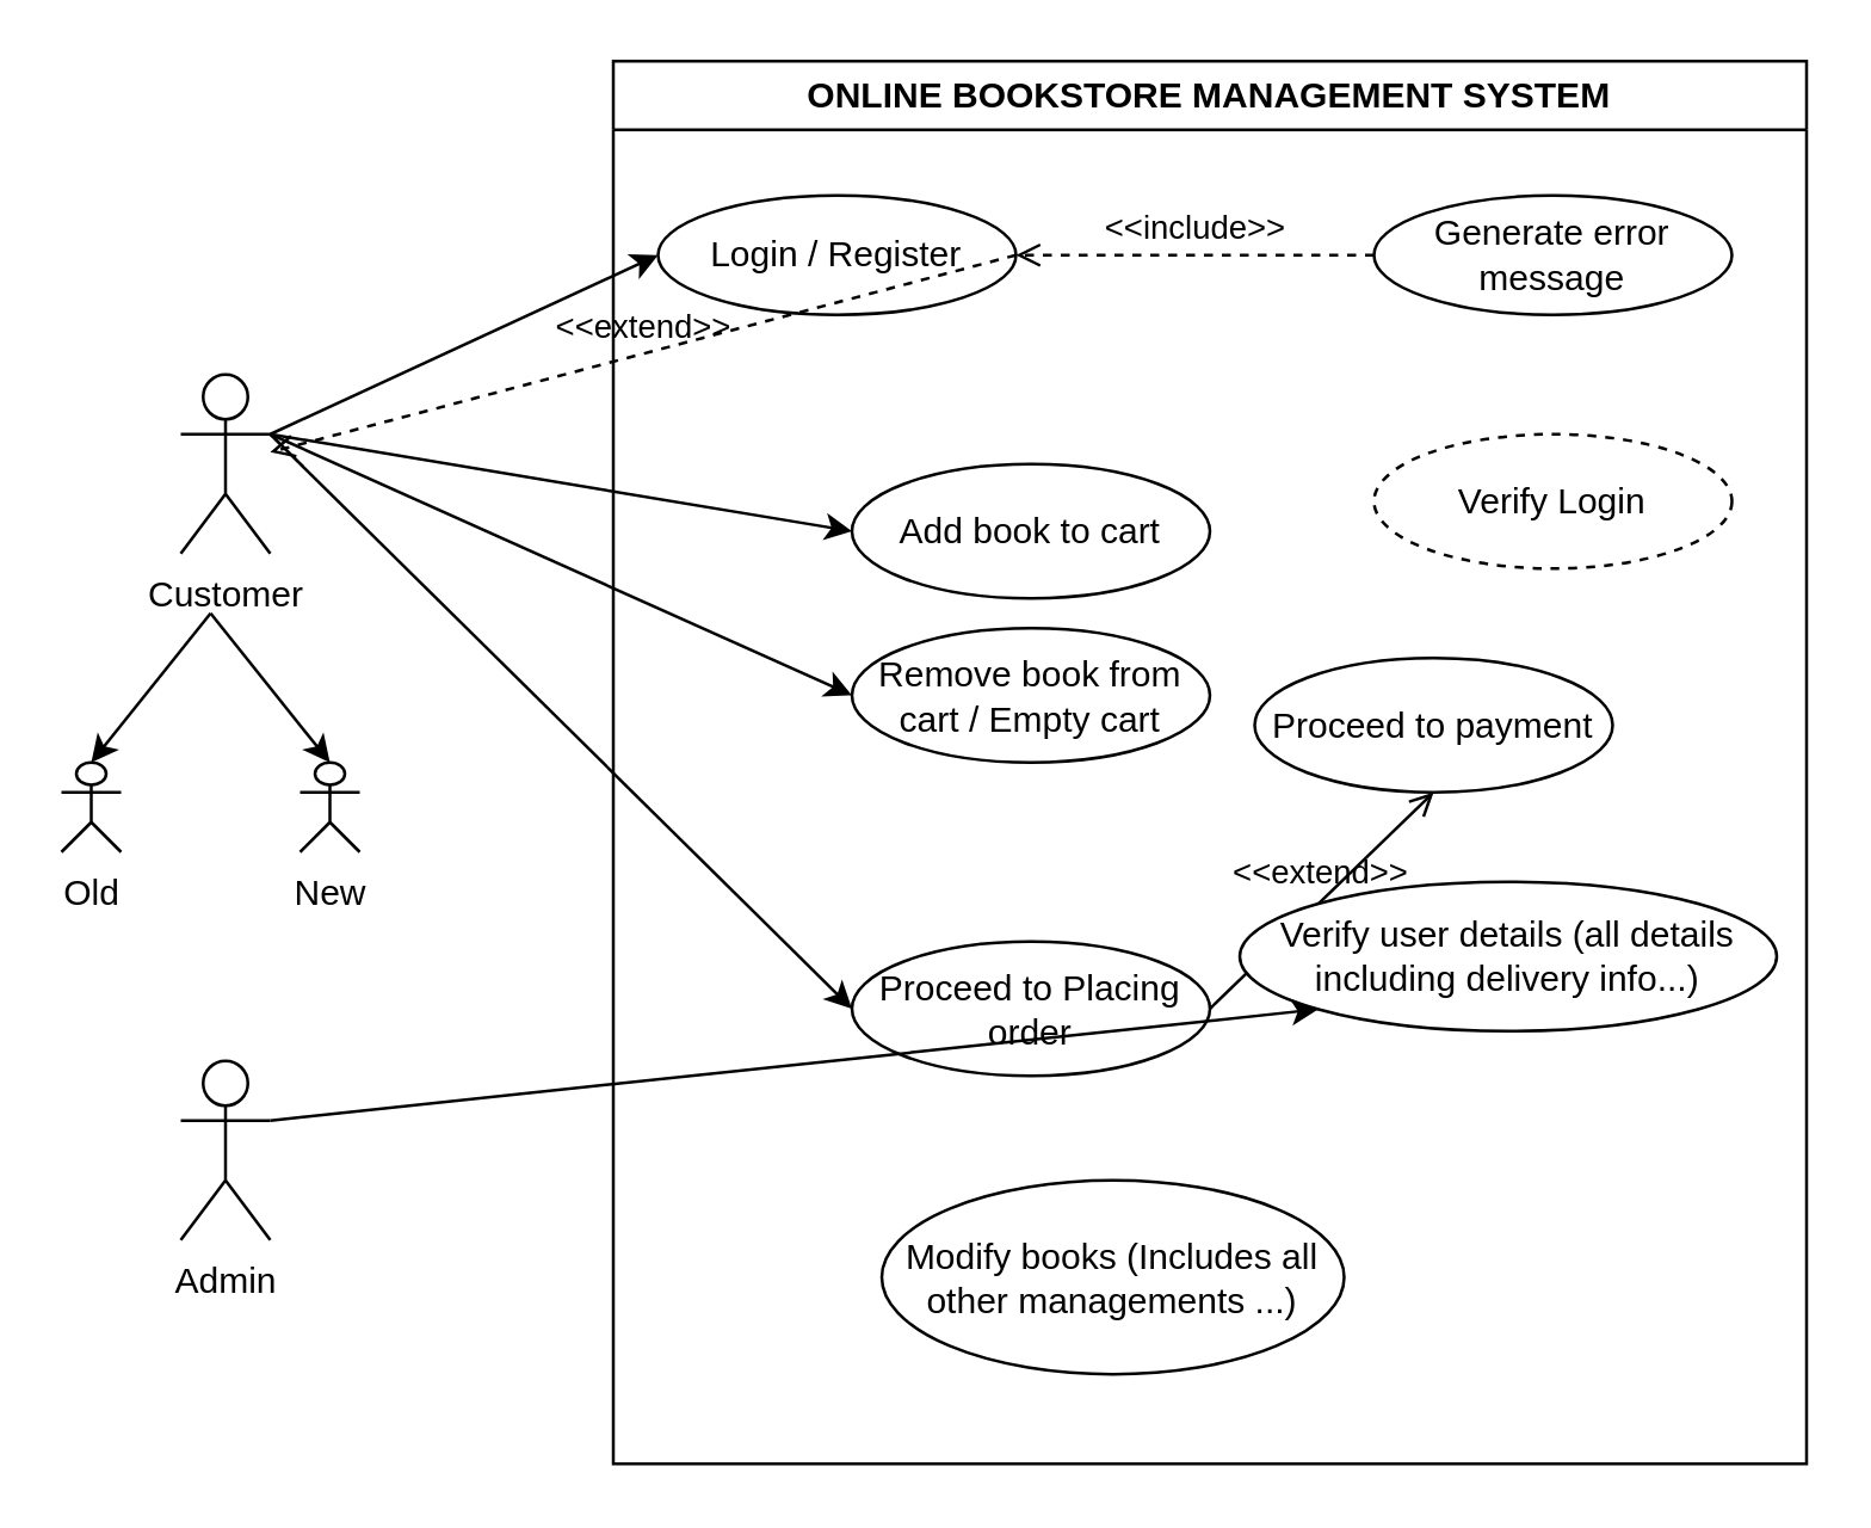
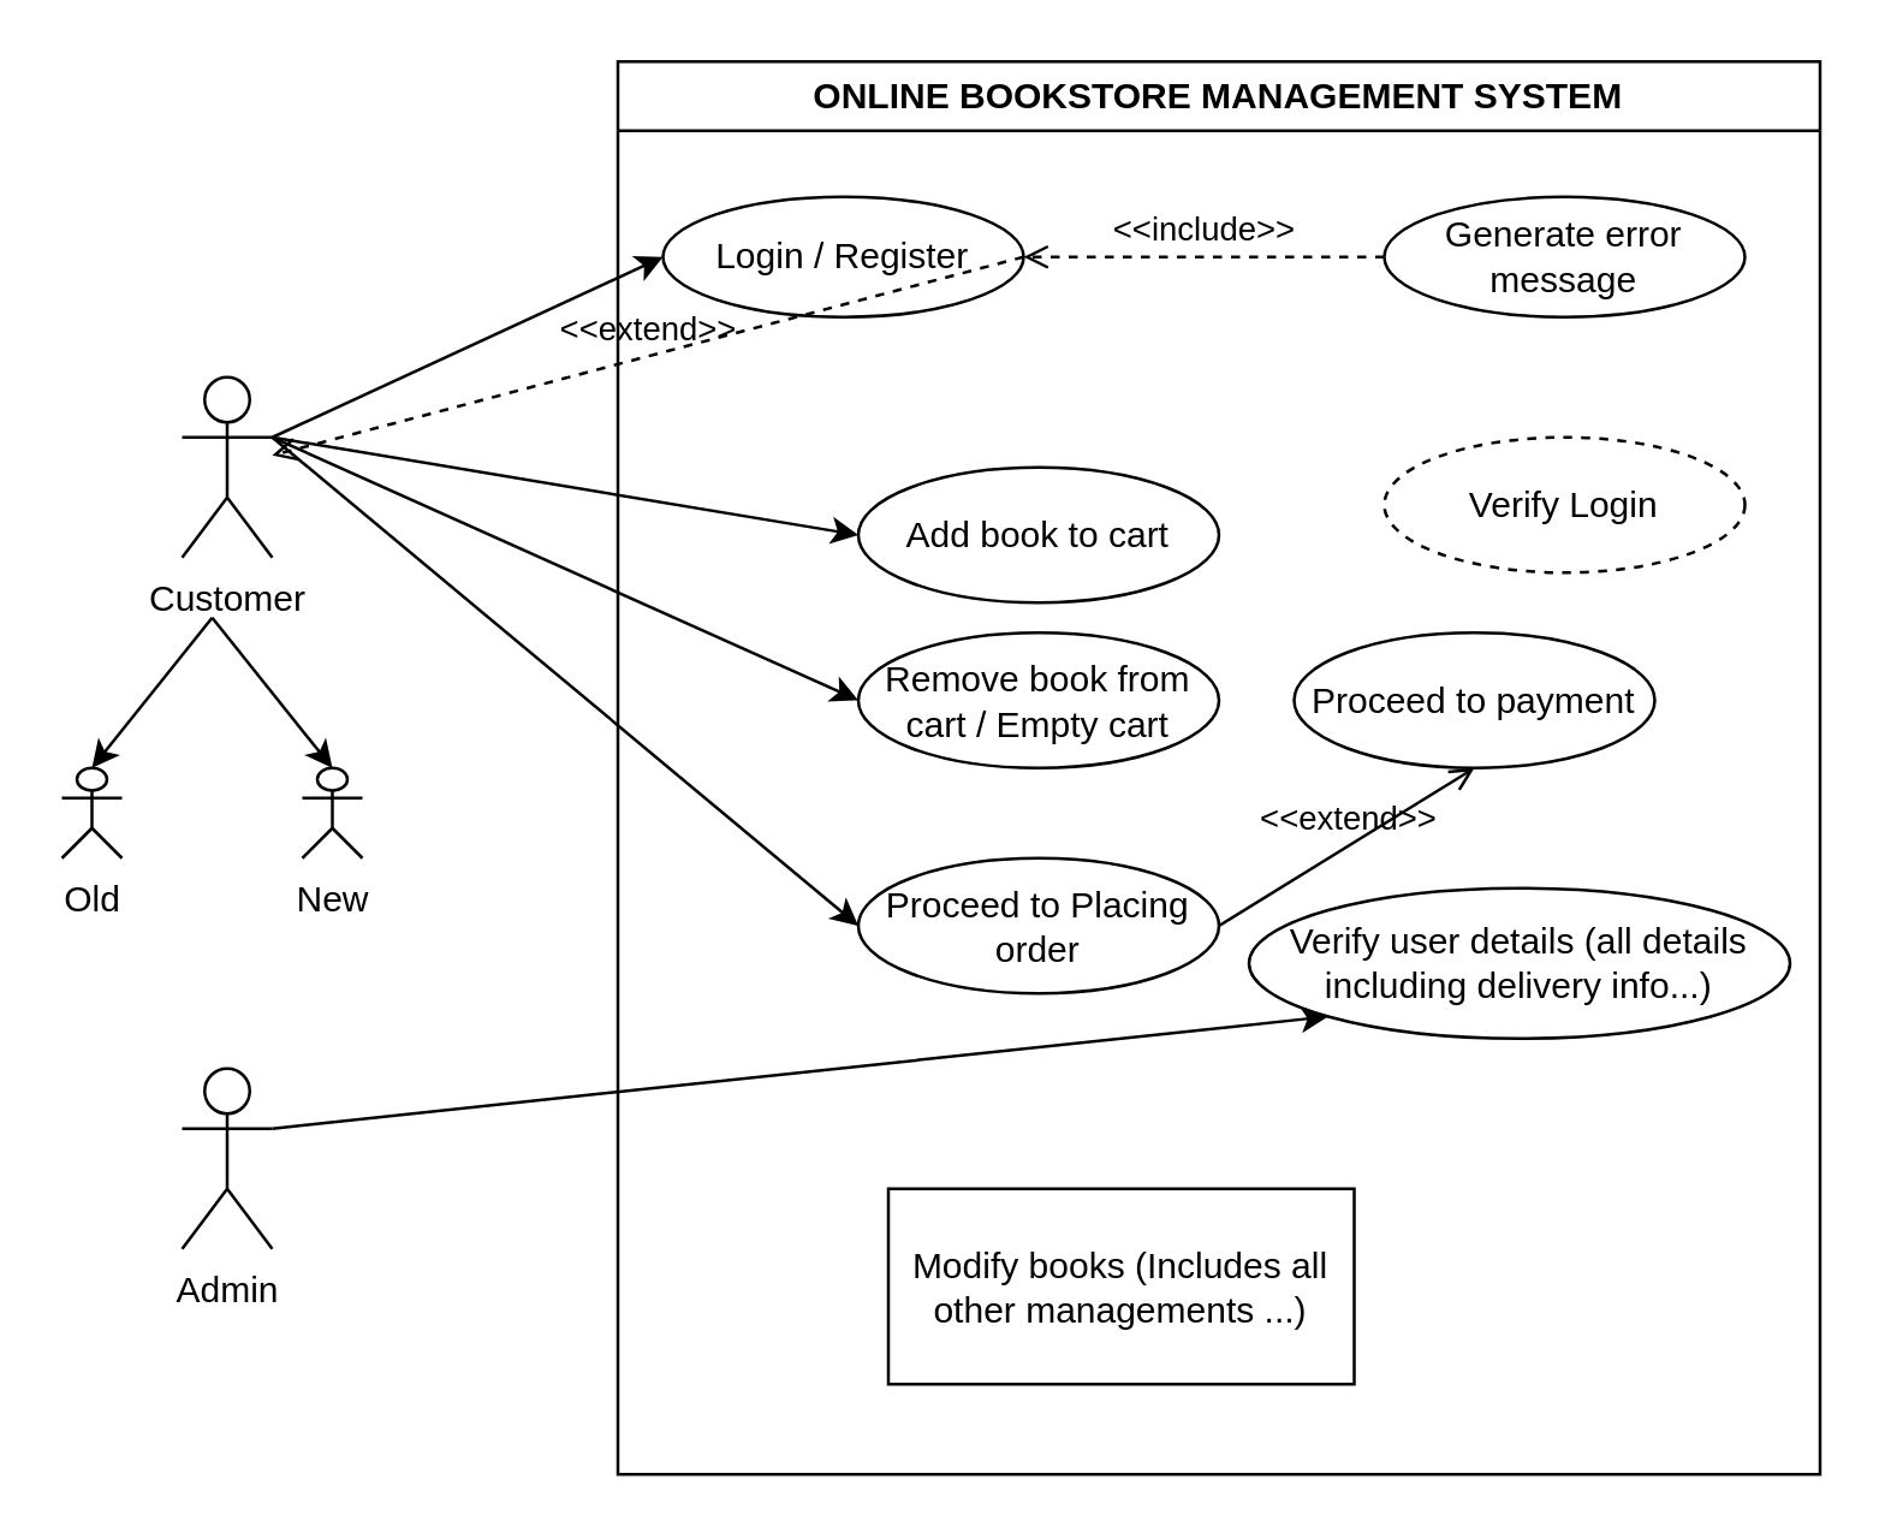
  <mxCell id="0" />
  <mxCell id="1" parent="0" />
  <mxCell id="2" value="ONLINE BOOKSTORE MANAGEMENT SYSTEM" style="swimlane;whiteSpace=wrap;html=1;" parent="1" vertex="1"><mxGeometry x="205" y="20" width="400" height="470" as="geometry"><mxRectangle x="225" y="315" width="310" height="30" as="alternateBounds" /></mxGeometry></mxCell>
  <mxCell id="3" value="Login / Register" style="ellipse;whiteSpace=wrap;html=1;" parent="2" vertex="1"><mxGeometry x="15" y="45" width="120" height="40" as="geometry" /></mxCell>
  <mxCell id="4" value="Generate error message" style="ellipse;whiteSpace=wrap;html=1;" parent="2" vertex="1"><mxGeometry x="255" y="45" width="120" height="40" as="geometry" /></mxCell>
  <mxCell id="5" value="&amp;lt;&amp;lt;include&amp;gt;&amp;gt;" style="html=1;verticalAlign=bottom;labelBackgroundColor=none;endArrow=open;endFill=0;dashed=1;exitX=0;exitY=0.5;exitDx=0;exitDy=0;entryX=1;entryY=0.5;entryDx=0;entryDy=0;" parent="2" source="4" target="3" edge="1"><mxGeometry width="160" relative="1" as="geometry"><mxPoint x="135" y="185" as="sourcePoint" /><mxPoint x="295" y="185" as="targetPoint" /></mxGeometry></mxCell>
  <mxCell id="6" value="Verify Login" style="ellipse;whiteSpace=wrap;html=1;dashed=1;" parent="2" vertex="1"><mxGeometry x="255" y="125" width="120" height="45" as="geometry" /></mxCell>
  <mxCell id="7" value="&amp;lt;&amp;lt;extend&amp;gt;&amp;gt;" style="html=1;verticalAlign=bottom;labelBackgroundColor=none;endArrow=open;endFill=0;dashed=1;exitX=1;exitY=0.5;exitDx=0;exitDy=0;" parent="2" source="3" target="16" edge="1"><mxGeometry width="160" relative="1" as="geometry"><mxPoint x="135" y="185" as="sourcePoint" /><mxPoint x="245" y="155" as="targetPoint" /></mxGeometry></mxCell>
  <mxCell id="8" value="Add book to cart" style="ellipse;whiteSpace=wrap;html=1;" parent="2" vertex="1"><mxGeometry x="80" y="135" width="120" height="45" as="geometry" /></mxCell>
  <mxCell id="9" value="Remove book from cart / Empty cart" style="ellipse;whiteSpace=wrap;html=1;" parent="2" vertex="1"><mxGeometry x="80" y="190" width="120" height="45" as="geometry" /></mxCell>
- <mxCell id="10" value="Proceed to Placing order" style="ellipse;whiteSpace=wrap;html=1;" parent="2" vertex="1"><mxGeometry x="80" y="295" width="120" height="45" as="geometry" /></mxCell>
+ <mxCell id="10" value="Proceed to Placing order" style="ellipse;whiteSpace=wrap;html=1;" parent="2" vertex="1"><mxGeometry x="80" y="265" width="120" height="45" as="geometry" /></mxCell>
  <mxCell id="11" value="" style="endArrow=classic;html=1;entryX=0;entryY=0.5;entryDx=0;entryDy=0;" parent="2" target="8" edge="1"><mxGeometry width="50" height="50" relative="1" as="geometry"><mxPoint x="-115" y="125" as="sourcePoint" /><mxPoint x="215" y="265" as="targetPoint" /></mxGeometry></mxCell>
- <mxCell id="12" value="Proceed to payment" style="ellipse;whiteSpace=wrap;html=1;" parent="2" vertex="1"><mxGeometry x="215" y="200" width="120" height="45" as="geometry" /></mxCell>
+ <mxCell id="12" value="Proceed to payment" style="ellipse;whiteSpace=wrap;html=1;" parent="2" vertex="1"><mxGeometry x="225" y="190" width="120" height="45" as="geometry" /></mxCell>
  <mxCell id="13" value="&amp;lt;&amp;lt;extend&amp;gt;&amp;gt;" style="html=1;verticalAlign=bottom;labelBackgroundColor=none;endArrow=open;endFill=0;dashed=0;exitX=1;exitY=0.5;exitDx=0;exitDy=0;entryX=0.5;entryY=1;entryDx=0;entryDy=0;" parent="2" source="10" target="12" edge="1"><mxGeometry width="160" relative="1" as="geometry"><mxPoint x="155" y="305" as="sourcePoint" /><mxPoint x="315" y="305" as="targetPoint" /></mxGeometry></mxCell>
  <mxCell id="14" value="Verify user details (all details including delivery info...)" style="ellipse;whiteSpace=wrap;html=1;" parent="2" vertex="1"><mxGeometry x="210" y="275" width="180" height="50" as="geometry" /></mxCell>
- <mxCell id="15" value="Modify books (Includes all other managements ...)" style="ellipse;whiteSpace=wrap;html=1;" parent="2" vertex="1"><mxGeometry x="90" y="375" width="155" height="65" as="geometry" /></mxCell>
+ <mxCell id="15" value="Modify books (Includes all other managements ...)" style="whiteSpace=wrap;html=1;rounded=0;" parent="2" vertex="1"><mxGeometry x="90" y="375" width="155" height="65" as="geometry" /></mxCell>
  <mxCell id="16" value="Customer" style="shape=umlActor;verticalLabelPosition=bottom;verticalAlign=top;html=1;outlineConnect=0;" parent="1" vertex="1"><mxGeometry x="60" y="125" width="30" height="60" as="geometry" /></mxCell>
  <mxCell id="17" style="edgeStyle=none;html=1;exitX=1;exitY=0.333;exitDx=0;exitDy=0;exitPerimeter=0;entryX=0;entryY=1;entryDx=0;entryDy=0;" parent="1" source="18" target="14" edge="1"><mxGeometry relative="1" as="geometry"><Array as="points" /></mxGeometry></mxCell>
  <mxCell id="18" value="Admin" style="shape=umlActor;verticalLabelPosition=bottom;verticalAlign=top;html=1;outlineConnect=0;" parent="1" vertex="1"><mxGeometry x="60" y="355" width="30" height="60" as="geometry" /></mxCell>
  <mxCell id="19" value="" style="endArrow=classic;html=1;entryX=0;entryY=0.5;entryDx=0;entryDy=0;" parent="1" target="3" edge="1"><mxGeometry width="50" height="50" relative="1" as="geometry"><mxPoint x="90" y="145" as="sourcePoint" /><mxPoint x="160" y="85" as="targetPoint" /></mxGeometry></mxCell>
  <mxCell id="20" value="" style="endArrow=classic;html=1;entryX=0;entryY=0.5;entryDx=0;entryDy=0;" parent="1" target="9" edge="1"><mxGeometry width="50" height="50" relative="1" as="geometry"><mxPoint x="90" y="145" as="sourcePoint" /><mxPoint x="140" y="95" as="targetPoint" /></mxGeometry></mxCell>
  <mxCell id="21" value="" style="endArrow=classic;html=1;entryX=0;entryY=0.5;entryDx=0;entryDy=0;" parent="1" target="10" edge="1"><mxGeometry width="50" height="50" relative="1" as="geometry"><mxPoint x="90" y="145" as="sourcePoint" /><mxPoint x="420" y="285" as="targetPoint" /></mxGeometry></mxCell>
  <mxCell id="22" value="Old" style="shape=umlActor;verticalLabelPosition=bottom;verticalAlign=top;html=1;outlineConnect=0;" parent="1" vertex="1"><mxGeometry x="20" y="255" width="20" height="30" as="geometry" /></mxCell>
  <mxCell id="23" value="New" style="shape=umlActor;verticalLabelPosition=bottom;verticalAlign=top;html=1;outlineConnect=0;" parent="1" vertex="1"><mxGeometry x="100" y="255" width="20" height="30" as="geometry" /></mxCell>
  <mxCell id="24" value="" style="endArrow=classic;html=1;entryX=0.5;entryY=0;entryDx=0;entryDy=0;entryPerimeter=0;" parent="1" target="23" edge="1"><mxGeometry width="50" height="50" relative="1" as="geometry"><mxPoint x="70" y="205" as="sourcePoint" /><mxPoint x="110" y="215" as="targetPoint" /></mxGeometry></mxCell>
  <mxCell id="25" value="" style="endArrow=classic;html=1;entryX=0.5;entryY=0;entryDx=0;entryDy=0;entryPerimeter=0;" parent="1" target="22" edge="1"><mxGeometry width="50" height="50" relative="1" as="geometry"><mxPoint x="70" y="205" as="sourcePoint" /><mxPoint x="120" y="265" as="targetPoint" /></mxGeometry></mxCell>
